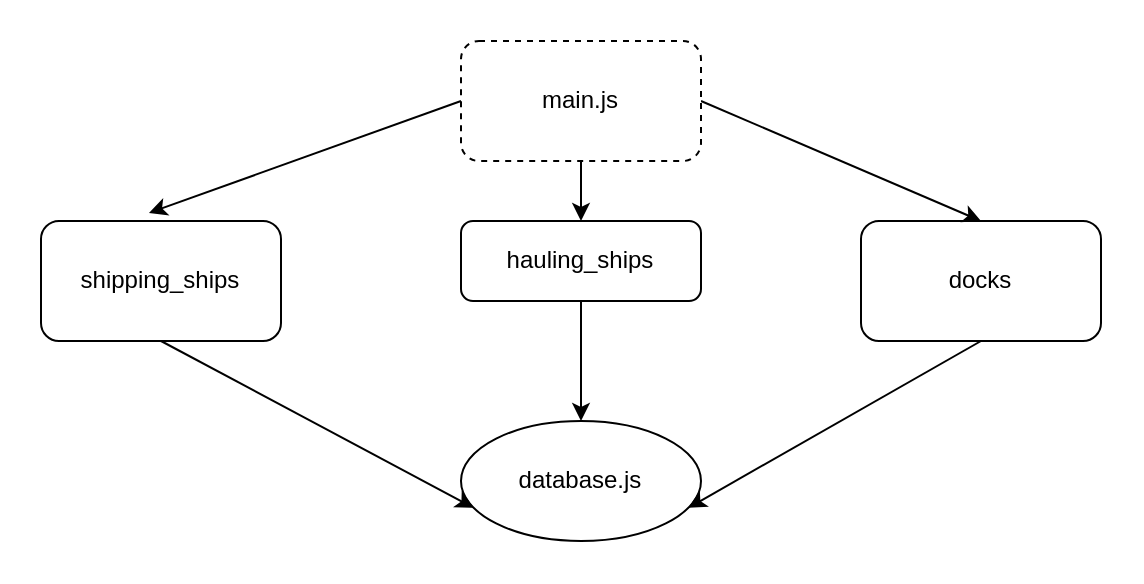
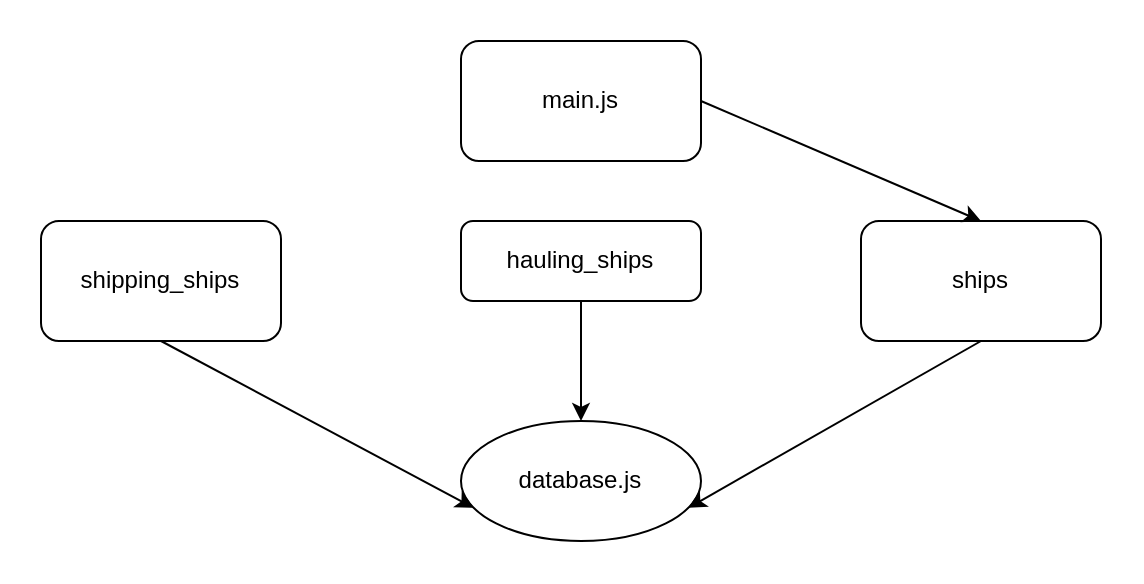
  <mxCell id="0" />
  <mxCell id="1" parent="0" />
  <mxCell id="2" value="database.js" style="ellipse;whiteSpace=wrap;html=1;" vertex="1" parent="1"><mxGeometry x="230" y="210" width="120" height="60" as="geometry" /></mxCell>
  <mxCell id="3" style="edgeStyle=none;html=1;exitX=0.5;exitY=1;exitDx=0;exitDy=0;entryX=1;entryY=0.75;entryDx=0;entryDy=0;" edge="1" parent="1" source="4" target="2"><mxGeometry relative="1" as="geometry" /></mxCell>
- <mxCell id="4" value="docks" style="rounded=1;whiteSpace=wrap;html=1;" vertex="1" parent="1"><mxGeometry x="430" y="110" width="120" height="60" as="geometry" /></mxCell>
+ <mxCell id="4" value="ships" style="rounded=1;whiteSpace=wrap;html=1;" vertex="1" parent="1"><mxGeometry x="430" y="110" width="120" height="60" as="geometry" /></mxCell>
  <mxCell id="5" style="edgeStyle=none;html=1;exitX=0.5;exitY=1;exitDx=0;exitDy=0;entryX=0.5;entryY=0;entryDx=0;entryDy=0;" edge="1" parent="1" source="6" target="2"><mxGeometry relative="1" as="geometry" /></mxCell>
  <mxCell id="6" value="hauling_ships" style="rounded=1;whiteSpace=wrap;html=1;" vertex="1" parent="1"><mxGeometry x="230" y="110" width="120" height="40" as="geometry" /></mxCell>
  <mxCell id="7" style="edgeStyle=none;html=1;exitX=0.5;exitY=1;exitDx=0;exitDy=0;entryX=0;entryY=0.75;entryDx=0;entryDy=0;" edge="1" parent="1" source="8" target="2"><mxGeometry relative="1" as="geometry" /></mxCell>
  <mxCell id="8" value="shipping_ships" style="rounded=1;whiteSpace=wrap;html=1;" vertex="1" parent="1"><mxGeometry x="20" y="110" width="120" height="60" as="geometry" /></mxCell>
  <mxCell id="9" style="edgeStyle=none;html=1;exitX=1;exitY=0.5;exitDx=0;exitDy=0;entryX=0.5;entryY=0;entryDx=0;entryDy=0;" edge="1" parent="1" source="12" target="4"><mxGeometry relative="1" as="geometry" /></mxCell>
- <mxCell id="10" style="edgeStyle=none;html=1;exitX=0.5;exitY=1;exitDx=0;exitDy=0;entryX=0.5;entryY=0;entryDx=0;entryDy=0;" edge="1" parent="1" source="12" target="6"><mxGeometry relative="1" as="geometry" /></mxCell>
- <mxCell id="11" style="edgeStyle=none;html=1;exitX=0;exitY=0.5;exitDx=0;exitDy=0;entryX=0.45;entryY=-0.067;entryDx=0;entryDy=0;entryPerimeter=0;" edge="1" parent="1" source="12" target="8"><mxGeometry relative="1" as="geometry" /></mxCell>
- <mxCell id="12" value="main.js" style="rounded=1;whiteSpace=wrap;html=1;dashed=1;" vertex="1" parent="1"><mxGeometry x="230" y="20" width="120" height="60" as="geometry" /></mxCell>
+ <mxCell id="12" value="main.js" style="rounded=1;whiteSpace=wrap;html=1;" vertex="1" parent="1"><mxGeometry x="230" y="20" width="120" height="60" as="geometry" /></mxCell>
